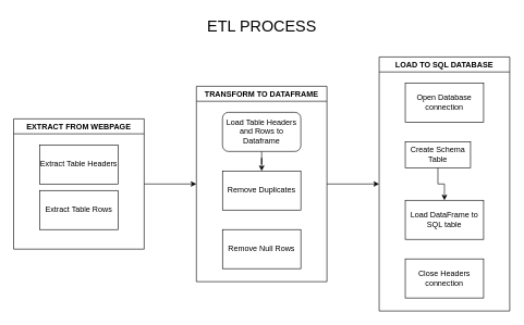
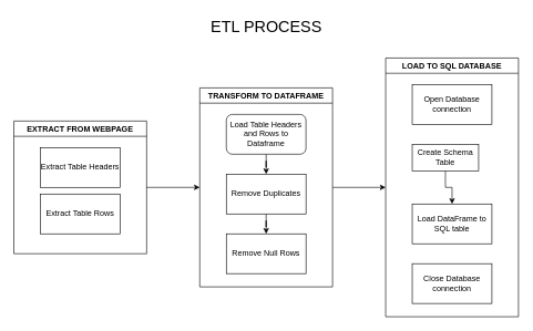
  <mxCell id="0" />
  <mxCell id="1" parent="0" />
  <mxCell id="2" value="" style="edgeStyle=orthogonalEdgeStyle;rounded=0;orthogonalLoop=1;jettySize=auto;html=1;" edge="1" parent="1" source="3" target="7"><mxGeometry relative="1" as="geometry" /></mxCell>
  <mxCell id="3" value="EXTRACT FROM WEBPAGE" style="swimlane;whiteSpace=wrap;html=1;" vertex="1" parent="1"><mxGeometry y="182" width="200" height="200" as="geometry" x="20" /></mxCell>
  <mxCell id="4" value="Extract Table Headers" style="rounded=0;whiteSpace=wrap;html=1;" vertex="1" parent="3"><mxGeometry x="40" y="40" width="120" height="60" as="geometry" /></mxCell>
  <mxCell id="5" value="Extract Table Rows" style="rounded=0;whiteSpace=wrap;html=1;" vertex="1" parent="3"><mxGeometry x="40" y="110" width="120" height="60" as="geometry" /></mxCell>
  <mxCell id="6" value="" style="edgeStyle=orthogonalEdgeStyle;rounded=0;orthogonalLoop=1;jettySize=auto;html=1;" edge="1" parent="1" source="7" target="13"><mxGeometry relative="1" as="geometry" /></mxCell>
  <mxCell id="7" value="TRANSFORM TO DATAFRAME" style="swimlane;whiteSpace=wrap;html=1;" vertex="1" parent="1"><mxGeometry x="300" y="132" width="200" height="300" as="geometry" /></mxCell>
  <mxCell id="8" value="" style="edgeStyle=orthogonalEdgeStyle;rounded=0;orthogonalLoop=1;jettySize=auto;html=1;" edge="1" parent="7" source="9" target="11"><mxGeometry relative="1" as="geometry" /></mxCell>
  <mxCell id="9" value="Load Table Headers and Rows to Dataframe" style="whiteSpace=wrap;html=1;rounded=1;" vertex="1" parent="7"><mxGeometry x="40" y="40" width="120" height="60" as="geometry" /></mxCell>
+ <mxCell id="10" value="" style="edgeStyle=orthogonalEdgeStyle;rounded=0;orthogonalLoop=1;jettySize=auto;html=1;" edge="1" parent="7" source="11" target="12"><mxGeometry relative="1" as="geometry" /></mxCell>
  <mxCell id="11" value="Remove Duplicates" style="rounded=0;whiteSpace=wrap;html=1;" vertex="1" parent="7"><mxGeometry x="40" y="130" width="120" height="60" as="geometry" /></mxCell>
  <mxCell id="12" value="Remove Null Rows" style="rounded=0;whiteSpace=wrap;html=1;" vertex="1" parent="7"><mxGeometry x="40" y="220" width="120" height="60" as="geometry" /></mxCell>
  <mxCell id="13" value="LOAD TO SQL DATABASE" style="swimlane;whiteSpace=wrap;html=1;" vertex="1" parent="1"><mxGeometry x="580" y="87" width="200" height="390" as="geometry" /></mxCell>
  <mxCell id="14" value="Open Database connection" style="rounded=0;whiteSpace=wrap;html=1;" vertex="1" parent="13"><mxGeometry x="40" y="40" width="120" height="60" as="geometry" /></mxCell>
  <mxCell id="15" value="" style="edgeStyle=orthogonalEdgeStyle;rounded=0;orthogonalLoop=1;jettySize=auto;html=1;" edge="1" parent="13" source="16" target="17"><mxGeometry relative="1" as="geometry" /></mxCell>
  <mxCell id="16" value="Create Schema Table" style="rounded=0;whiteSpace=wrap;html=1;" vertex="1" parent="13"><mxGeometry x="40" y="130" width="100" height="40" as="geometry" /></mxCell>
  <mxCell id="17" value="Load DataFrame to SQL table" style="rounded=0;whiteSpace=wrap;html=1;" vertex="1" parent="13"><mxGeometry x="40" y="220" width="120" height="60" as="geometry" /></mxCell>
- <mxCell id="18" value="Close Headers connection" style="rounded=0;whiteSpace=wrap;html=1;" vertex="1" parent="13"><mxGeometry x="40" y="310" width="120" height="60" as="geometry" /></mxCell>
+ <mxCell id="18" value="Close Database connection" style="rounded=0;whiteSpace=wrap;html=1;" vertex="1" parent="13"><mxGeometry x="40" y="310" width="120" height="60" as="geometry" /></mxCell>
  <mxCell id="19" value="&lt;font style=&quot;font-size: 24px;&quot;&gt;ETL PROCESS&lt;/font&gt;" style="text;html=1;align=center;verticalAlign=middle;resizable=0;points=[];autosize=1;strokeColor=none;fillColor=none;" vertex="1" parent="1"><mxGeometry x="305" y="20" width="190" height="40" as="geometry" /></mxCell>
